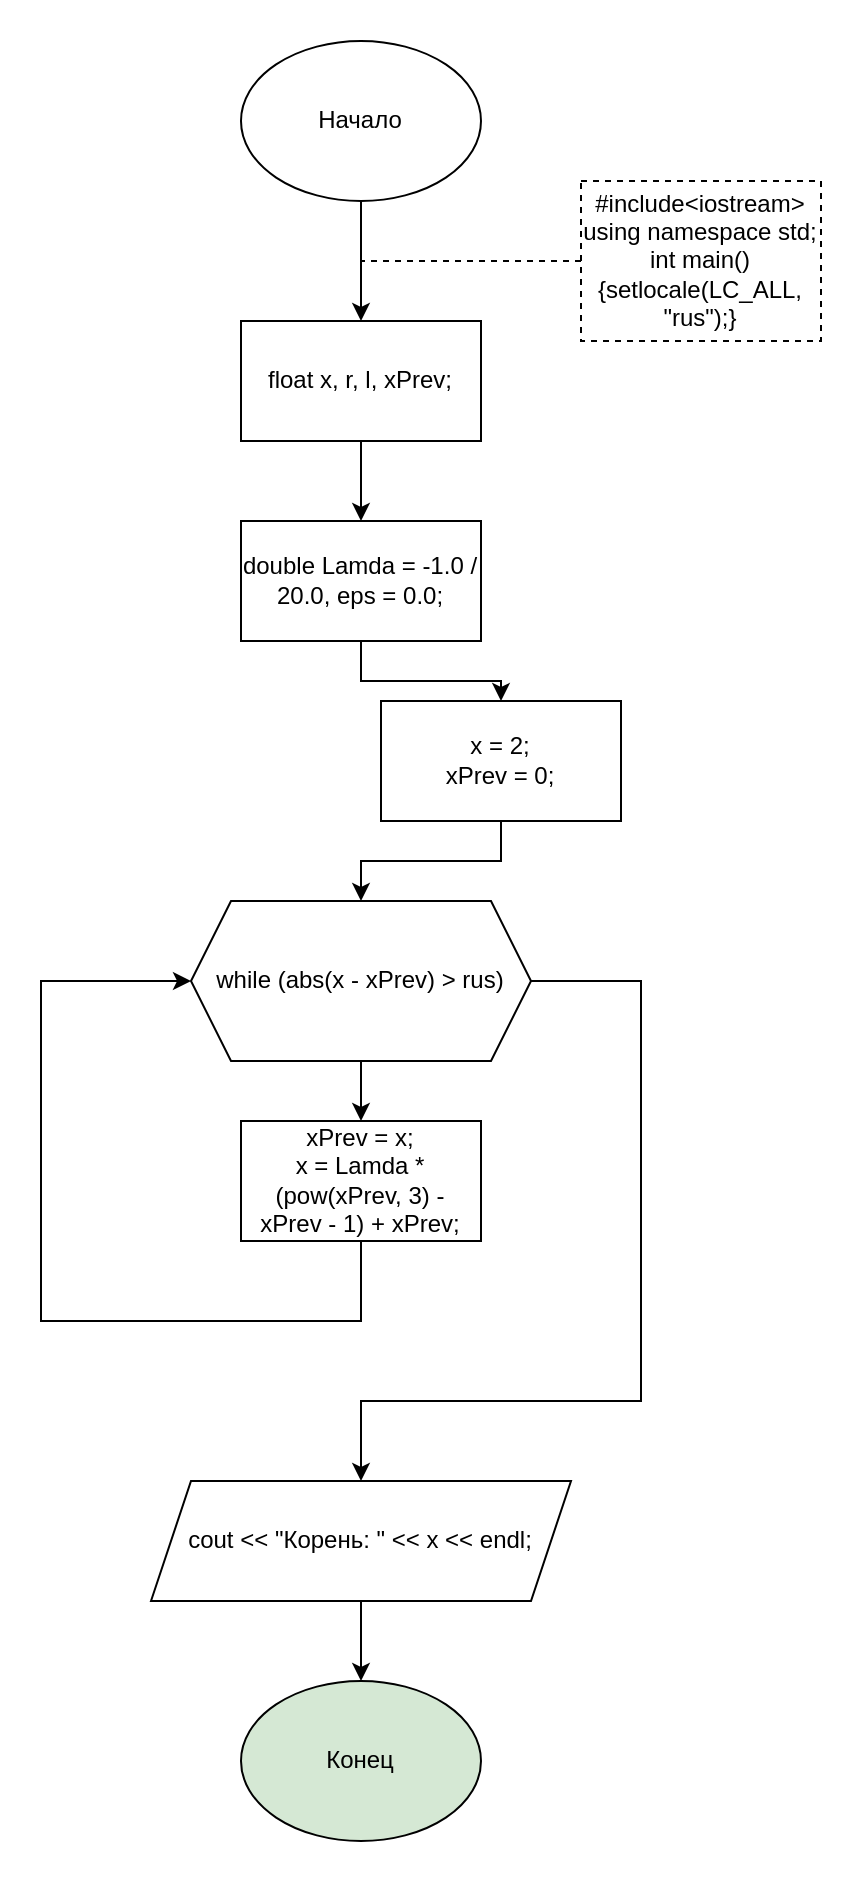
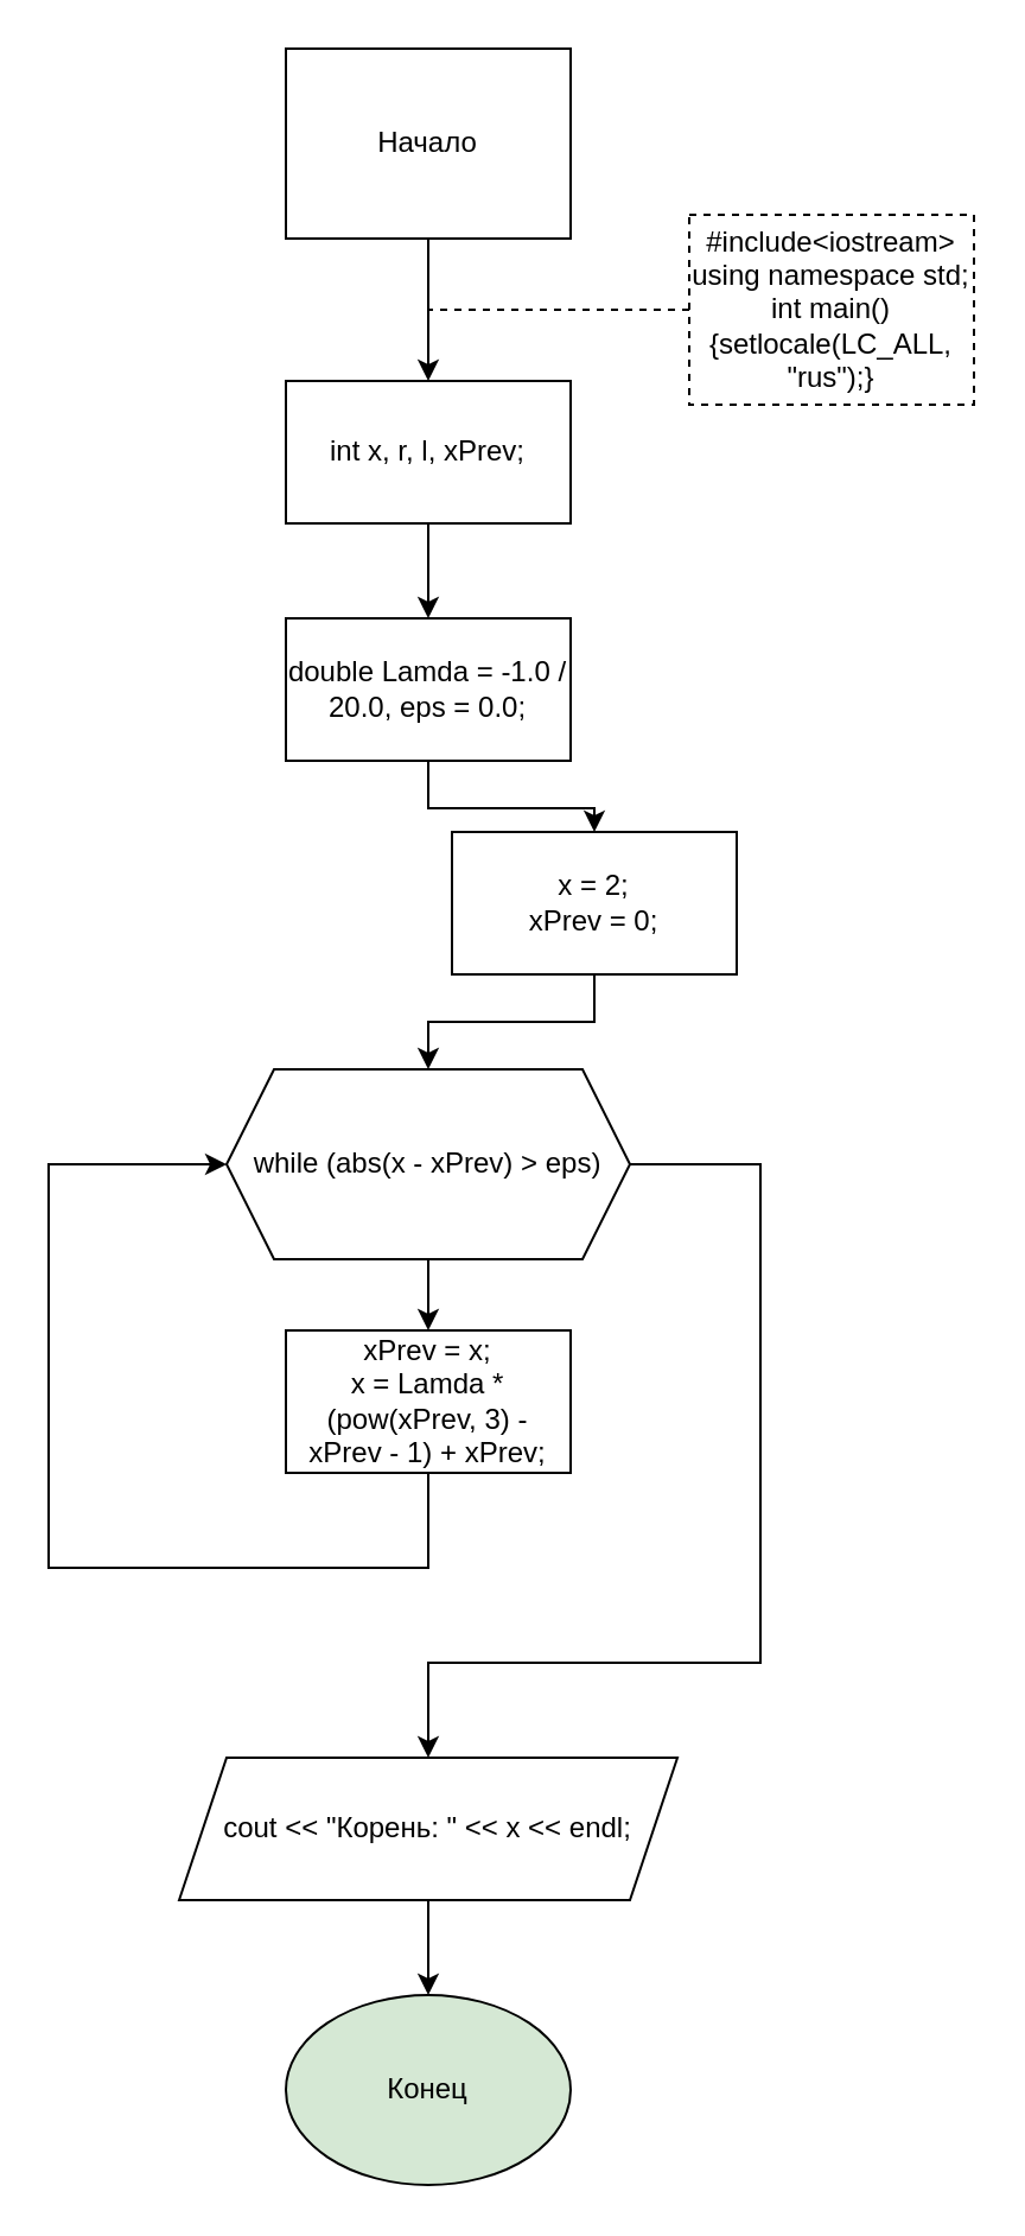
  <mxCell id="0" />
  <mxCell id="1" parent="0" />
  <mxCell id="2" value="" style="edgeStyle=orthogonalEdgeStyle;rounded=0;orthogonalLoop=1;jettySize=auto;html=1;" edge="1" parent="1" source="3" target="5"><mxGeometry relative="1" as="geometry" /></mxCell>
- <mxCell id="3" value="Начало" style="ellipse;whiteSpace=wrap;html=1;" vertex="1" parent="1"><mxGeometry x="120" y="20" width="120" height="80" as="geometry" /></mxCell>
+ <mxCell id="3" value="Начало" style="whiteSpace=wrap;html=1;rounded=0;" vertex="1" parent="1"><mxGeometry x="120" y="20" width="120" height="80" as="geometry" /></mxCell>
  <mxCell id="4" value="" style="edgeStyle=orthogonalEdgeStyle;rounded=0;orthogonalLoop=1;jettySize=auto;html=1;" edge="1" parent="1" source="5" target="14"><mxGeometry relative="1" as="geometry" /></mxCell>
- <mxCell id="5" value="&lt;span&gt;&#09;&lt;/span&gt;float x, r, l, xPrev;" style="rounded=0;whiteSpace=wrap;html=1;" vertex="1" parent="1"><mxGeometry x="120" y="160" width="120" height="60" as="geometry" /></mxCell>
+ <mxCell id="5" value="&lt;span&gt;&#09;&lt;/span&gt;int x, r, l, xPrev;" style="rounded=0;whiteSpace=wrap;html=1;" vertex="1" parent="1"><mxGeometry x="120" y="160" width="120" height="60" as="geometry" /></mxCell>
  <mxCell id="6" value="&lt;div&gt;#include&amp;lt;iostream&amp;gt;&lt;/div&gt;&lt;div&gt;using namespace std;&lt;/div&gt;&lt;div&gt;int main(){setlocale(LC_ALL, &quot;rus&quot;);}&lt;/div&gt;" style="rounded=0;whiteSpace=wrap;html=1;dashed=1;" vertex="1" parent="1"><mxGeometry x="290" y="90" width="120" height="80" as="geometry" /></mxCell>
  <mxCell id="7" value="" style="endArrow=none;dashed=1;html=1;rounded=0;exitX=0;exitY=0.5;exitDx=0;exitDy=0;" edge="1" parent="1" source="6"><mxGeometry width="50" height="50" relative="1" as="geometry"><mxPoint x="170" y="450" as="sourcePoint" /><mxPoint x="180" y="130" as="targetPoint" /></mxGeometry></mxCell>
  <mxCell id="8" value="" style="edgeStyle=orthogonalEdgeStyle;rounded=0;orthogonalLoop=1;jettySize=auto;html=1;exitX=0.5;exitY=1;exitDx=0;exitDy=0;" edge="1" parent="1" source="15" target="11"><mxGeometry relative="1" as="geometry"><mxPoint x="180" y="450" as="sourcePoint" /></mxGeometry></mxCell>
  <mxCell id="9" value="" style="edgeStyle=orthogonalEdgeStyle;rounded=0;orthogonalLoop=1;jettySize=auto;html=1;" edge="1" parent="1" source="11"><mxGeometry relative="1" as="geometry"><mxPoint x="180" y="560" as="targetPoint" /></mxGeometry></mxCell>
  <mxCell id="10" style="edgeStyle=orthogonalEdgeStyle;rounded=0;orthogonalLoop=1;jettySize=auto;html=1;entryX=0.5;entryY=0;entryDx=0;entryDy=0;" edge="1" parent="1" source="11" target="19"><mxGeometry relative="1" as="geometry"><Array as="points"><mxPoint x="320" y="490" /><mxPoint x="320" y="700" /><mxPoint x="180" y="700" /></Array></mxGeometry></mxCell>
- <mxCell id="11" value="&lt;span&gt;&#09;&lt;/span&gt;while (abs(x - xPrev) &amp;gt; rus)" style="shape=hexagon;perimeter=hexagonPerimeter2;whiteSpace=wrap;html=1;fixedSize=1;" vertex="1" parent="1"><mxGeometry x="95" y="450" width="170" height="80" as="geometry" /></mxCell>
+ <mxCell id="11" value="&lt;span&gt;&#09;&lt;/span&gt;while (abs(x - xPrev) &amp;gt; eps)" style="shape=hexagon;perimeter=hexagonPerimeter2;whiteSpace=wrap;html=1;fixedSize=1;" vertex="1" parent="1"><mxGeometry x="95" y="450" width="170" height="80" as="geometry" /></mxCell>
  <mxCell id="12" style="edgeStyle=orthogonalEdgeStyle;rounded=0;orthogonalLoop=1;jettySize=auto;html=1;entryX=0;entryY=0.5;entryDx=0;entryDy=0;exitX=0.5;exitY=1;exitDx=0;exitDy=0;" edge="1" parent="1" source="16" target="11"><mxGeometry relative="1" as="geometry"><Array as="points"><mxPoint x="180" y="660" /><mxPoint x="20" y="660" /><mxPoint x="20" y="490" /></Array><mxPoint x="130" y="830" as="sourcePoint" /></mxGeometry></mxCell>
  <mxCell id="13" value="" style="edgeStyle=orthogonalEdgeStyle;rounded=0;orthogonalLoop=1;jettySize=auto;html=1;" edge="1" parent="1" source="14" target="15"><mxGeometry relative="1" as="geometry" /></mxCell>
  <mxCell id="14" value="double Lamda = -1.0 / 20.0, eps = 0.0;" style="rounded=0;whiteSpace=wrap;html=1;" vertex="1" parent="1"><mxGeometry x="120" y="260" width="120" height="60" as="geometry" /></mxCell>
  <mxCell id="15" value="x = 2;&lt;br&gt;xPrev = 0;" style="whiteSpace=wrap;html=1;rounded=0;" vertex="1" parent="1"><mxGeometry x="190" y="350" width="120" height="60" as="geometry" /></mxCell>
  <mxCell id="16" value="&lt;div&gt;xPrev = x;&lt;/div&gt;&lt;div&gt;&lt;span&gt;&#09;&#09;&lt;/span&gt;x = Lamda * (pow(xPrev, 3) - xPrev - 1) + xPrev;&lt;/div&gt;" style="rounded=0;whiteSpace=wrap;html=1;" vertex="1" parent="1"><mxGeometry x="120" y="560" width="120" height="60" as="geometry" /></mxCell>
  <mxCell id="17" value="Конец" style="ellipse;whiteSpace=wrap;html=1;fillColor=#d5e8d4;" vertex="1" parent="1"><mxGeometry x="120" y="840" width="120" height="80" as="geometry" /></mxCell>
  <mxCell id="18" value="" style="edgeStyle=orthogonalEdgeStyle;rounded=0;orthogonalLoop=1;jettySize=auto;html=1;" edge="1" parent="1" source="19" target="17"><mxGeometry relative="1" as="geometry" /></mxCell>
  <mxCell id="19" value="cout &lt;&lt; &quot;Корень: &quot; &lt;&lt; x &lt;&lt; endl;" style="shape=parallelogram;perimeter=parallelogramPerimeter;whiteSpace=wrap;html=1;fixedSize=1;" vertex="1" parent="1"><mxGeometry x="75" y="740" width="210" height="60" as="geometry" /></mxCell>
